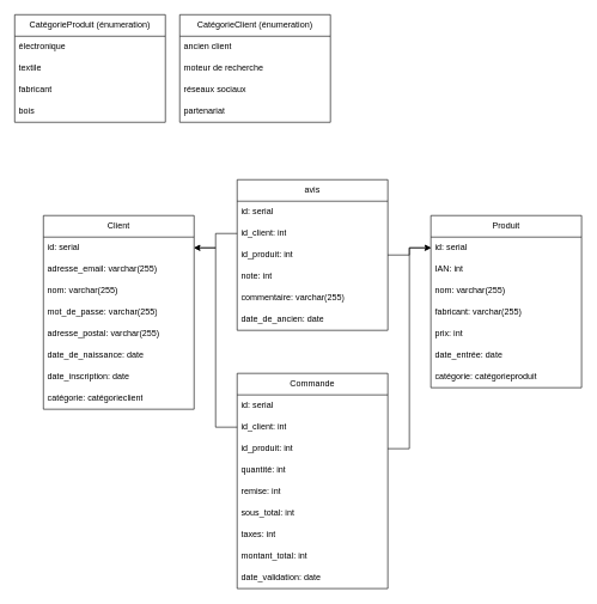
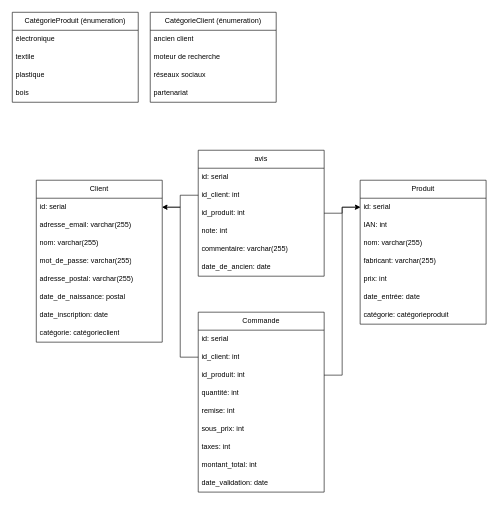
  <mxCell id="0" />
  <mxCell id="1" parent="0" />
  <mxCell id="2" value="Produit" style="swimlane;fontStyle=0;childLayout=stackLayout;horizontal=1;startSize=30;horizontalStack=0;resizeParent=1;resizeParentMax=0;resizeLast=0;collapsible=1;marginBottom=0;whiteSpace=wrap;html=1;" vertex="1" parent="1"><mxGeometry x="600" y="300" width="210" height="240" as="geometry"><mxRectangle x="270" y="310" width="60" height="30" as="alternateBounds" /></mxGeometry></mxCell>
  <mxCell id="3" value="id: serial" style="text;strokeColor=none;fillColor=none;align=left;verticalAlign=middle;spacingLeft=4;spacingRight=4;overflow=hidden;points=[[0,0.5],[1,0.5]];portConstraint=eastwest;rotatable=0;whiteSpace=wrap;html=1;" vertex="1" parent="2"><mxGeometry y="30" width="210" height="30" as="geometry" /></mxCell>
  <mxCell id="4" value="IAN: int" style="text;strokeColor=none;fillColor=none;align=left;verticalAlign=middle;spacingLeft=4;spacingRight=4;overflow=hidden;points=[[0,0.5],[1,0.5]];portConstraint=eastwest;rotatable=0;whiteSpace=wrap;html=1;" vertex="1" parent="2"><mxGeometry y="60" width="210" height="30" as="geometry" /></mxCell>
  <mxCell id="5" value="nom: varchar(255)" style="text;strokeColor=none;fillColor=none;align=left;verticalAlign=middle;spacingLeft=4;spacingRight=4;overflow=hidden;points=[[0,0.5],[1,0.5]];portConstraint=eastwest;rotatable=0;whiteSpace=wrap;html=1;" vertex="1" parent="2"><mxGeometry y="90" width="210" height="30" as="geometry" /></mxCell>
  <mxCell id="6" value="fabricant: varchar(255)" style="text;strokeColor=none;fillColor=none;align=left;verticalAlign=middle;spacingLeft=4;spacingRight=4;overflow=hidden;points=[[0,0.5],[1,0.5]];portConstraint=eastwest;rotatable=0;whiteSpace=wrap;html=1;" vertex="1" parent="2"><mxGeometry y="120" width="210" height="30" as="geometry" /></mxCell>
  <mxCell id="7" value="prix: int" style="text;strokeColor=none;fillColor=none;align=left;verticalAlign=middle;spacingLeft=4;spacingRight=4;overflow=hidden;points=[[0,0.5],[1,0.5]];portConstraint=eastwest;rotatable=0;whiteSpace=wrap;html=1;" vertex="1" parent="2"><mxGeometry y="150" width="210" height="30" as="geometry" /></mxCell>
  <mxCell id="8" value="date_entrée: date" style="text;strokeColor=none;fillColor=none;align=left;verticalAlign=middle;spacingLeft=4;spacingRight=4;overflow=hidden;points=[[0,0.5],[1,0.5]];portConstraint=eastwest;rotatable=0;whiteSpace=wrap;html=1;" vertex="1" parent="2"><mxGeometry y="180" width="210" height="30" as="geometry" /></mxCell>
  <mxCell id="9" value="catégorie: catégorieproduit" style="text;strokeColor=none;fillColor=none;align=left;verticalAlign=middle;spacingLeft=4;spacingRight=4;overflow=hidden;points=[[0,0.5],[1,0.5]];portConstraint=eastwest;rotatable=0;whiteSpace=wrap;html=1;" vertex="1" parent="2"><mxGeometry y="210" width="210" height="30" as="geometry" /></mxCell>
  <mxCell id="10" value="CatégorieProduit (énumeration)" style="swimlane;fontStyle=0;childLayout=stackLayout;horizontal=1;startSize=30;horizontalStack=0;resizeParent=1;resizeParentMax=0;resizeLast=0;collapsible=1;marginBottom=0;whiteSpace=wrap;html=1;" vertex="1" parent="1"><mxGeometry x="20" y="20" width="210" height="150" as="geometry"><mxRectangle x="340" y="390" width="60" height="30" as="alternateBounds" /></mxGeometry></mxCell>
  <mxCell id="11" value="électronique" style="text;strokeColor=none;fillColor=none;align=left;verticalAlign=middle;spacingLeft=4;spacingRight=4;overflow=hidden;points=[[0,0.5],[1,0.5]];portConstraint=eastwest;rotatable=0;whiteSpace=wrap;html=1;" vertex="1" parent="10"><mxGeometry y="30" width="210" height="30" as="geometry" /></mxCell>
  <mxCell id="12" value="textile" style="text;strokeColor=none;fillColor=none;align=left;verticalAlign=middle;spacingLeft=4;spacingRight=4;overflow=hidden;points=[[0,0.5],[1,0.5]];portConstraint=eastwest;rotatable=0;whiteSpace=wrap;html=1;" vertex="1" parent="10"><mxGeometry y="60" width="210" height="30" as="geometry" /></mxCell>
- <mxCell id="13" value="fabricant" style="text;strokeColor=none;fillColor=none;align=left;verticalAlign=middle;spacingLeft=4;spacingRight=4;overflow=hidden;points=[[0,0.5],[1,0.5]];portConstraint=eastwest;rotatable=0;whiteSpace=wrap;html=1;" vertex="1" parent="10"><mxGeometry y="90" width="210" height="30" as="geometry" /></mxCell>
+ <mxCell id="13" value="plastique" style="text;strokeColor=none;fillColor=none;align=left;verticalAlign=middle;spacingLeft=4;spacingRight=4;overflow=hidden;points=[[0,0.5],[1,0.5]];portConstraint=eastwest;rotatable=0;whiteSpace=wrap;html=1;" vertex="1" parent="10"><mxGeometry y="90" width="210" height="30" as="geometry" /></mxCell>
  <mxCell id="14" value="bois" style="text;strokeColor=none;fillColor=none;align=left;verticalAlign=middle;spacingLeft=4;spacingRight=4;overflow=hidden;points=[[0,0.5],[1,0.5]];portConstraint=eastwest;rotatable=0;whiteSpace=wrap;html=1;" vertex="1" parent="10"><mxGeometry y="120" width="210" height="30" as="geometry" /></mxCell>
  <mxCell id="15" value="CatégorieClient (énumeration)" style="swimlane;fontStyle=0;childLayout=stackLayout;horizontal=1;startSize=30;horizontalStack=0;resizeParent=1;resizeParentMax=0;resizeLast=0;collapsible=1;marginBottom=0;whiteSpace=wrap;html=1;" vertex="1" parent="1"><mxGeometry x="250" y="20" width="210" height="150" as="geometry"><mxRectangle x="340" y="390" width="60" height="30" as="alternateBounds" /></mxGeometry></mxCell>
  <mxCell id="16" value="ancien client" style="text;strokeColor=none;fillColor=none;align=left;verticalAlign=middle;spacingLeft=4;spacingRight=4;overflow=hidden;points=[[0,0.5],[1,0.5]];portConstraint=eastwest;rotatable=0;whiteSpace=wrap;html=1;" vertex="1" parent="15"><mxGeometry y="30" width="210" height="30" as="geometry" /></mxCell>
  <mxCell id="17" value="moteur de recherche" style="text;strokeColor=none;fillColor=none;align=left;verticalAlign=middle;spacingLeft=4;spacingRight=4;overflow=hidden;points=[[0,0.5],[1,0.5]];portConstraint=eastwest;rotatable=0;whiteSpace=wrap;html=1;" vertex="1" parent="15"><mxGeometry y="60" width="210" height="30" as="geometry" /></mxCell>
  <mxCell id="18" value="réseaux sociaux" style="text;strokeColor=none;fillColor=none;align=left;verticalAlign=middle;spacingLeft=4;spacingRight=4;overflow=hidden;points=[[0,0.5],[1,0.5]];portConstraint=eastwest;rotatable=0;whiteSpace=wrap;html=1;" vertex="1" parent="15"><mxGeometry y="90" width="210" height="30" as="geometry" /></mxCell>
  <mxCell id="19" value="partenariat" style="text;strokeColor=none;fillColor=none;align=left;verticalAlign=middle;spacingLeft=4;spacingRight=4;overflow=hidden;points=[[0,0.5],[1,0.5]];portConstraint=eastwest;rotatable=0;whiteSpace=wrap;html=1;" vertex="1" parent="15"><mxGeometry y="120" width="210" height="30" as="geometry" /></mxCell>
  <mxCell id="20" value="Client" style="swimlane;fontStyle=0;childLayout=stackLayout;horizontal=1;startSize=30;horizontalStack=0;resizeParent=1;resizeParentMax=0;resizeLast=0;collapsible=1;marginBottom=0;whiteSpace=wrap;html=1;" vertex="1" parent="1"><mxGeometry x="60" y="300" width="210" height="270" as="geometry"><mxRectangle x="270" y="310" width="60" height="30" as="alternateBounds" /></mxGeometry></mxCell>
  <mxCell id="21" value="id: serial" style="text;strokeColor=none;fillColor=none;align=left;verticalAlign=middle;spacingLeft=4;spacingRight=4;overflow=hidden;points=[[0,0.5],[1,0.5]];portConstraint=eastwest;rotatable=0;whiteSpace=wrap;html=1;" vertex="1" parent="20"><mxGeometry y="30" width="210" height="30" as="geometry" /></mxCell>
  <mxCell id="22" value="adresse_email: varchar(255)" style="text;strokeColor=none;fillColor=none;align=left;verticalAlign=middle;spacingLeft=4;spacingRight=4;overflow=hidden;points=[[0,0.5],[1,0.5]];portConstraint=eastwest;rotatable=0;whiteSpace=wrap;html=1;" vertex="1" parent="20"><mxGeometry y="60" width="210" height="30" as="geometry" /></mxCell>
  <mxCell id="23" value="nom: varchar(255)" style="text;strokeColor=none;fillColor=none;align=left;verticalAlign=middle;spacingLeft=4;spacingRight=4;overflow=hidden;points=[[0,0.5],[1,0.5]];portConstraint=eastwest;rotatable=0;whiteSpace=wrap;html=1;" vertex="1" parent="20"><mxGeometry y="90" width="210" height="30" as="geometry" /></mxCell>
  <mxCell id="24" value="mot_de_passe: varchar(255)" style="text;strokeColor=none;fillColor=none;align=left;verticalAlign=middle;spacingLeft=4;spacingRight=4;overflow=hidden;points=[[0,0.5],[1,0.5]];portConstraint=eastwest;rotatable=0;whiteSpace=wrap;html=1;" vertex="1" parent="20"><mxGeometry y="120" width="210" height="30" as="geometry" /></mxCell>
  <mxCell id="25" value="adresse_postal: varchar(255)" style="text;strokeColor=none;fillColor=none;align=left;verticalAlign=middle;spacingLeft=4;spacingRight=4;overflow=hidden;points=[[0,0.5],[1,0.5]];portConstraint=eastwest;rotatable=0;whiteSpace=wrap;html=1;" vertex="1" parent="20"><mxGeometry y="150" width="210" height="30" as="geometry" /></mxCell>
- <mxCell id="26" value="date_de_naissance: date" style="text;strokeColor=none;fillColor=none;align=left;verticalAlign=middle;spacingLeft=4;spacingRight=4;overflow=hidden;points=[[0,0.5],[1,0.5]];portConstraint=eastwest;rotatable=0;whiteSpace=wrap;html=1;" vertex="1" parent="20"><mxGeometry y="180" width="210" height="30" as="geometry" /></mxCell>
+ <mxCell id="26" value="date_de_naissance: postal" style="text;strokeColor=none;fillColor=none;align=left;verticalAlign=middle;spacingLeft=4;spacingRight=4;overflow=hidden;points=[[0,0.5],[1,0.5]];portConstraint=eastwest;rotatable=0;whiteSpace=wrap;html=1;" vertex="1" parent="20"><mxGeometry y="180" width="210" height="30" as="geometry" /></mxCell>
  <mxCell id="27" value="date_inscription: date" style="text;strokeColor=none;fillColor=none;align=left;verticalAlign=middle;spacingLeft=4;spacingRight=4;overflow=hidden;points=[[0,0.5],[1,0.5]];portConstraint=eastwest;rotatable=0;whiteSpace=wrap;html=1;" vertex="1" parent="20"><mxGeometry y="210" width="210" height="30" as="geometry" /></mxCell>
  <mxCell id="28" value="catégorie: catégorieclient" style="text;strokeColor=none;fillColor=none;align=left;verticalAlign=middle;spacingLeft=4;spacingRight=4;overflow=hidden;points=[[0,0.5],[1,0.5]];portConstraint=eastwest;rotatable=0;whiteSpace=wrap;html=1;" vertex="1" parent="20"><mxGeometry y="240" width="210" height="30" as="geometry" /></mxCell>
  <mxCell id="29" value="avis" style="swimlane;fontStyle=0;childLayout=stackLayout;horizontal=1;startSize=30;horizontalStack=0;resizeParent=1;resizeParentMax=0;resizeLast=0;collapsible=1;marginBottom=0;whiteSpace=wrap;html=1;" vertex="1" parent="1"><mxGeometry x="330" y="250" width="210" height="210" as="geometry"><mxRectangle x="270" y="310" width="60" height="30" as="alternateBounds" /></mxGeometry></mxCell>
  <mxCell id="30" value="id: serial" style="text;strokeColor=none;fillColor=none;align=left;verticalAlign=middle;spacingLeft=4;spacingRight=4;overflow=hidden;points=[[0,0.5],[1,0.5]];portConstraint=eastwest;rotatable=0;whiteSpace=wrap;html=1;" vertex="1" parent="29"><mxGeometry y="30" width="210" height="30" as="geometry" /></mxCell>
  <mxCell id="31" value="id_client: int" style="text;strokeColor=none;fillColor=none;align=left;verticalAlign=middle;spacingLeft=4;spacingRight=4;overflow=hidden;points=[[0,0.5],[1,0.5]];portConstraint=eastwest;rotatable=0;whiteSpace=wrap;html=1;" vertex="1" parent="29"><mxGeometry y="60" width="210" height="30" as="geometry" /></mxCell>
  <mxCell id="32" value="id_produit: int" style="text;strokeColor=none;fillColor=none;align=left;verticalAlign=middle;spacingLeft=4;spacingRight=4;overflow=hidden;points=[[0,0.5],[1,0.5]];portConstraint=eastwest;rotatable=0;whiteSpace=wrap;html=1;" vertex="1" parent="29"><mxGeometry y="90" width="210" height="30" as="geometry" /></mxCell>
  <mxCell id="33" value="note: int" style="text;strokeColor=none;fillColor=none;align=left;verticalAlign=middle;spacingLeft=4;spacingRight=4;overflow=hidden;points=[[0,0.5],[1,0.5]];portConstraint=eastwest;rotatable=0;whiteSpace=wrap;html=1;" vertex="1" parent="29"><mxGeometry y="120" width="210" height="30" as="geometry" /></mxCell>
  <mxCell id="34" value="commentaire: varchar(255)" style="text;strokeColor=none;fillColor=none;align=left;verticalAlign=middle;spacingLeft=4;spacingRight=4;overflow=hidden;points=[[0,0.5],[1,0.5]];portConstraint=eastwest;rotatable=0;whiteSpace=wrap;html=1;" vertex="1" parent="29"><mxGeometry y="150" width="210" height="30" as="geometry" /></mxCell>
  <mxCell id="35" value="date_de_ancien: date" style="text;strokeColor=none;fillColor=none;align=left;verticalAlign=middle;spacingLeft=4;spacingRight=4;overflow=hidden;points=[[0,0.5],[1,0.5]];portConstraint=eastwest;rotatable=0;whiteSpace=wrap;html=1;" vertex="1" parent="29"><mxGeometry y="180" width="210" height="30" as="geometry" /></mxCell>
  <mxCell id="36" value="Commande" style="swimlane;fontStyle=0;childLayout=stackLayout;horizontal=1;startSize=30;horizontalStack=0;resizeParent=1;resizeParentMax=0;resizeLast=0;collapsible=1;marginBottom=0;whiteSpace=wrap;html=1;" vertex="1" parent="1"><mxGeometry x="330" y="520" width="210" height="300" as="geometry"><mxRectangle x="270" y="310" width="60" height="30" as="alternateBounds" /></mxGeometry></mxCell>
  <mxCell id="37" value="id: serial" style="text;strokeColor=none;fillColor=none;align=left;verticalAlign=middle;spacingLeft=4;spacingRight=4;overflow=hidden;points=[[0,0.5],[1,0.5]];portConstraint=eastwest;rotatable=0;whiteSpace=wrap;html=1;" vertex="1" parent="36"><mxGeometry y="30" width="210" height="30" as="geometry" /></mxCell>
  <mxCell id="38" value="id_client: int" style="text;strokeColor=none;fillColor=none;align=left;verticalAlign=middle;spacingLeft=4;spacingRight=4;overflow=hidden;points=[[0,0.5],[1,0.5]];portConstraint=eastwest;rotatable=0;whiteSpace=wrap;html=1;" vertex="1" parent="36"><mxGeometry y="60" width="210" height="30" as="geometry" /></mxCell>
  <mxCell id="39" value="id_produit: int" style="text;strokeColor=none;fillColor=none;align=left;verticalAlign=middle;spacingLeft=4;spacingRight=4;overflow=hidden;points=[[0,0.5],[1,0.5]];portConstraint=eastwest;rotatable=0;whiteSpace=wrap;html=1;" vertex="1" parent="36"><mxGeometry y="90" width="210" height="30" as="geometry" /></mxCell>
  <mxCell id="40" value="quantité: int" style="text;strokeColor=none;fillColor=none;align=left;verticalAlign=middle;spacingLeft=4;spacingRight=4;overflow=hidden;points=[[0,0.5],[1,0.5]];portConstraint=eastwest;rotatable=0;whiteSpace=wrap;html=1;" vertex="1" parent="36"><mxGeometry y="120" width="210" height="30" as="geometry" /></mxCell>
  <mxCell id="41" value="remise: int" style="text;strokeColor=none;fillColor=none;align=left;verticalAlign=middle;spacingLeft=4;spacingRight=4;overflow=hidden;points=[[0,0.5],[1,0.5]];portConstraint=eastwest;rotatable=0;whiteSpace=wrap;html=1;" vertex="1" parent="36"><mxGeometry y="150" width="210" height="30" as="geometry" /></mxCell>
- <mxCell id="42" value="sous_total: int" style="text;strokeColor=none;fillColor=none;align=left;verticalAlign=middle;spacingLeft=4;spacingRight=4;overflow=hidden;points=[[0,0.5],[1,0.5]];portConstraint=eastwest;rotatable=0;whiteSpace=wrap;html=1;" vertex="1" parent="36"><mxGeometry y="180" width="210" height="30" as="geometry" /></mxCell>
+ <mxCell id="42" value="sous_prix: int" style="text;strokeColor=none;fillColor=none;align=left;verticalAlign=middle;spacingLeft=4;spacingRight=4;overflow=hidden;points=[[0,0.5],[1,0.5]];portConstraint=eastwest;rotatable=0;whiteSpace=wrap;html=1;" vertex="1" parent="36"><mxGeometry y="180" width="210" height="30" as="geometry" /></mxCell>
  <mxCell id="43" value="taxes: int" style="text;strokeColor=none;fillColor=none;align=left;verticalAlign=middle;spacingLeft=4;spacingRight=4;overflow=hidden;points=[[0,0.5],[1,0.5]];portConstraint=eastwest;rotatable=0;whiteSpace=wrap;html=1;" vertex="1" parent="36"><mxGeometry y="210" width="210" height="30" as="geometry" /></mxCell>
  <mxCell id="44" value="montant_total: int" style="text;strokeColor=none;fillColor=none;align=left;verticalAlign=middle;spacingLeft=4;spacingRight=4;overflow=hidden;points=[[0,0.5],[1,0.5]];portConstraint=eastwest;rotatable=0;whiteSpace=wrap;html=1;" vertex="1" parent="36"><mxGeometry y="240" width="210" height="30" as="geometry" /></mxCell>
  <mxCell id="45" value="date_validation: date" style="text;strokeColor=none;fillColor=none;align=left;verticalAlign=middle;spacingLeft=4;spacingRight=4;overflow=hidden;points=[[0,0.5],[1,0.5]];portConstraint=eastwest;rotatable=0;whiteSpace=wrap;html=1;" vertex="1" parent="36"><mxGeometry y="270" width="210" height="30" as="geometry" /></mxCell>
  <mxCell id="46" style="edgeStyle=orthogonalEdgeStyle;rounded=0;orthogonalLoop=1;jettySize=auto;html=1;exitX=0;exitY=0.5;exitDx=0;exitDy=0;" edge="1" parent="1" source="38" target="21"><mxGeometry relative="1" as="geometry" /></mxCell>
  <mxCell id="47" style="edgeStyle=orthogonalEdgeStyle;rounded=0;orthogonalLoop=1;jettySize=auto;html=1;exitX=1;exitY=0.5;exitDx=0;exitDy=0;entryX=0;entryY=0.5;entryDx=0;entryDy=0;" edge="1" parent="1" source="39" target="3"><mxGeometry relative="1" as="geometry" /></mxCell>
  <mxCell id="48" style="edgeStyle=orthogonalEdgeStyle;rounded=0;orthogonalLoop=1;jettySize=auto;html=1;exitX=0;exitY=0.5;exitDx=0;exitDy=0;entryX=1;entryY=0.5;entryDx=0;entryDy=0;" edge="1" parent="1" source="31" target="21"><mxGeometry relative="1" as="geometry" /></mxCell>
  <mxCell id="49" style="edgeStyle=orthogonalEdgeStyle;rounded=0;orthogonalLoop=1;jettySize=auto;html=1;exitX=1;exitY=0.5;exitDx=0;exitDy=0;entryX=0;entryY=0.5;entryDx=0;entryDy=0;" edge="1" parent="1" source="32" target="3"><mxGeometry relative="1" as="geometry" /></mxCell>
